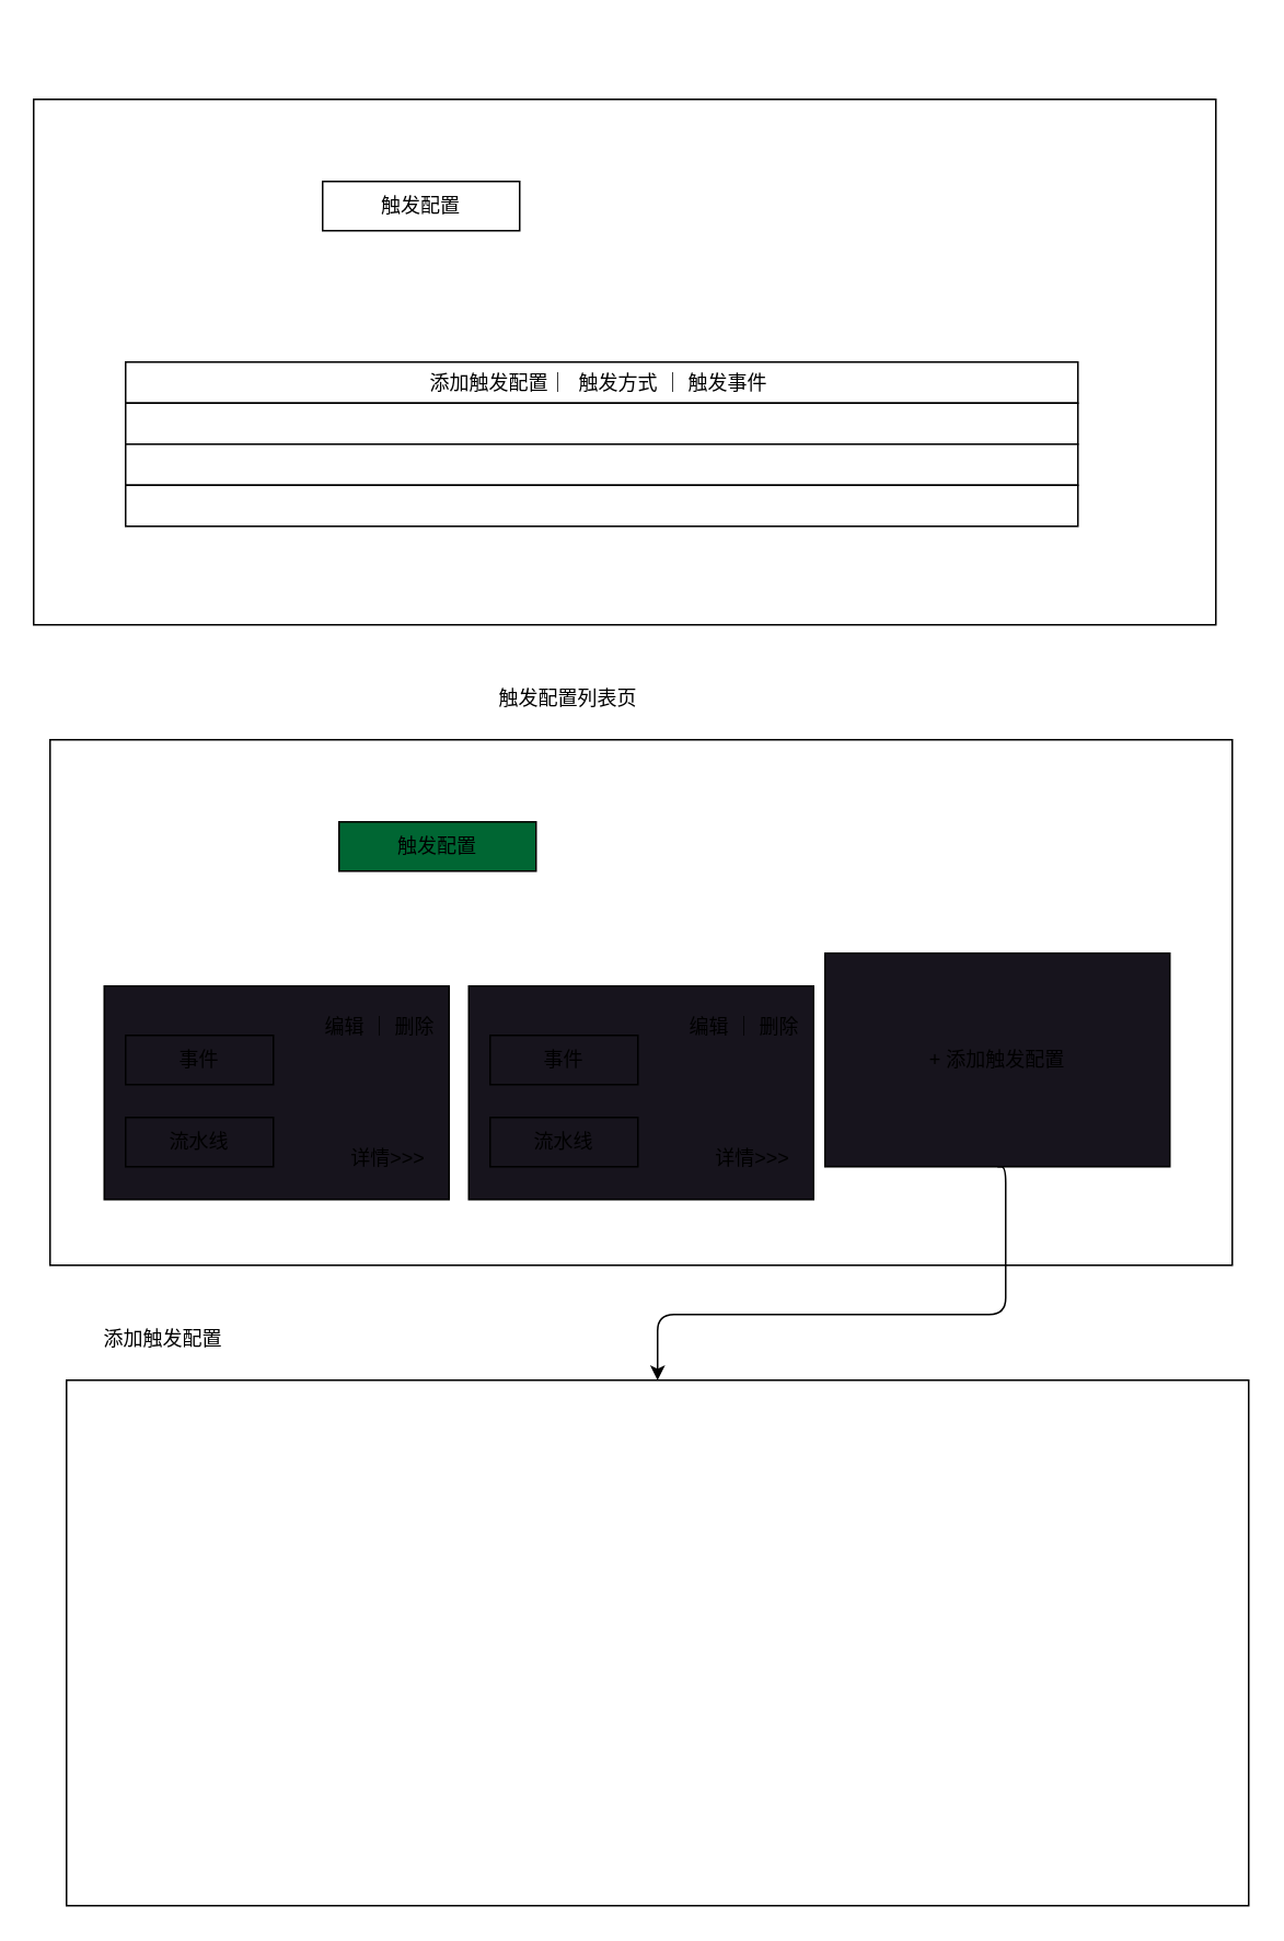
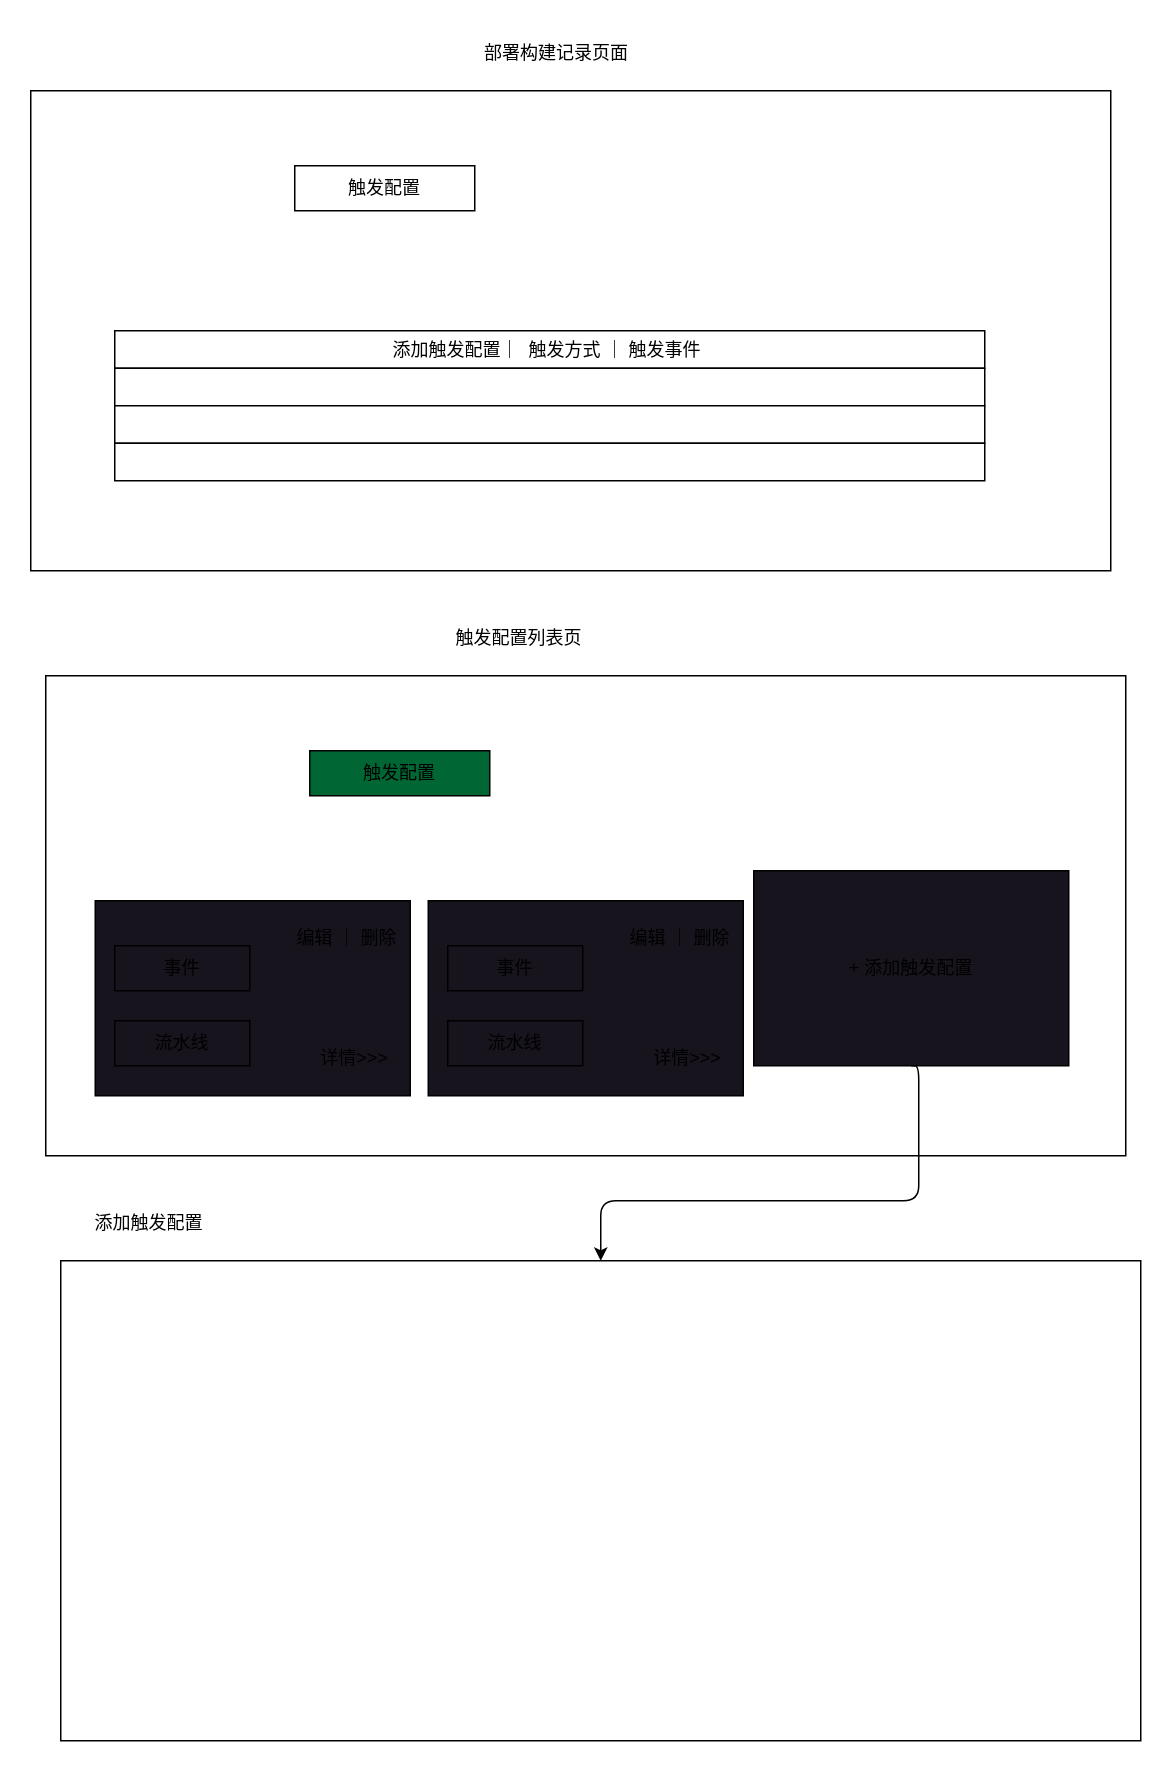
  <mxCell id="0" />
  <mxCell id="1" parent="0" />
  <mxCell id="2" value="" style="rounded=0;whiteSpace=wrap;html=1;" vertex="1" parent="1"><mxGeometry x="20" y="60" width="720" height="320" as="geometry" /></mxCell>
+ <mxCell id="3" value="&amp;nbsp;部署构建记录页面" style="text;html=1;strokeColor=none;fillColor=none;align=center;verticalAlign=middle;whiteSpace=wrap;rounded=0;" vertex="1" parent="1"><mxGeometry x="306" y="20" width="126" height="30" as="geometry" /></mxCell>
  <mxCell id="4" value="添加触发配置｜&amp;nbsp; 触发方式 ｜ 触发事件&amp;nbsp;" style="rounded=0;whiteSpace=wrap;html=1;" vertex="1" parent="1"><mxGeometry x="76" y="220" width="580" height="25" as="geometry" /></mxCell>
  <mxCell id="5" value="触发配置" style="rounded=0;whiteSpace=wrap;html=1;" vertex="1" parent="1"><mxGeometry x="196" y="110" width="120" height="30" as="geometry" /></mxCell>
  <mxCell id="6" value="" style="rounded=0;whiteSpace=wrap;html=1;" vertex="1" parent="1"><mxGeometry x="76" y="245" width="580" height="25" as="geometry" /></mxCell>
  <mxCell id="7" value="" style="rounded=0;whiteSpace=wrap;html=1;" vertex="1" parent="1"><mxGeometry x="76" y="270" width="580" height="25" as="geometry" /></mxCell>
  <mxCell id="8" value="" style="rounded=0;whiteSpace=wrap;html=1;" vertex="1" parent="1"><mxGeometry x="76" y="295" width="580" height="25" as="geometry" /></mxCell>
  <mxCell id="9" value="" style="rounded=0;whiteSpace=wrap;html=1;" vertex="1" parent="1"><mxGeometry x="30" y="450" width="720" height="320" as="geometry" /></mxCell>
  <mxCell id="10" value="触发配置" style="rounded=0;whiteSpace=wrap;html=1;fillColor=#006633;" vertex="1" parent="1"><mxGeometry x="206" y="500" width="120" height="30" as="geometry" /></mxCell>
  <mxCell id="11" value="&amp;nbsp;触发配置列表页" style="text;html=1;strokeColor=none;fillColor=none;align=center;verticalAlign=middle;whiteSpace=wrap;rounded=0;" vertex="1" parent="1"><mxGeometry x="281" y="410" width="126" height="30" as="geometry" /></mxCell>
  <mxCell id="12" value="" style="rounded=0;whiteSpace=wrap;html=1;fillColor=#17141d;" vertex="1" parent="1"><mxGeometry x="63" y="600" width="210" height="130" as="geometry" /></mxCell>
  <mxCell id="13" style="edgeStyle=orthogonalEdgeStyle;html=1;exitX=0.5;exitY=1;exitDx=0;exitDy=0;entryX=0.5;entryY=0;entryDx=0;entryDy=0;" edge="1" parent="1" source="14" target="24"><mxGeometry relative="1" as="geometry"><Array as="points"><mxPoint x="612" y="800" /><mxPoint x="400" y="800" /></Array></mxGeometry></mxCell>
  <mxCell id="14" value="+ 添加触发配置" style="rounded=0;whiteSpace=wrap;html=1;fillColor=#17141d;" vertex="1" parent="1"><mxGeometry x="502" y="580" width="210" height="130" as="geometry" /></mxCell>
  <mxCell id="15" value="事件" style="rounded=0;whiteSpace=wrap;html=1;fillColor=#17141d;" vertex="1" parent="1"><mxGeometry x="76" y="630" width="90" height="30" as="geometry" /></mxCell>
  <mxCell id="16" value="流水线" style="rounded=0;whiteSpace=wrap;html=1;fillColor=#17141d;" vertex="1" parent="1"><mxGeometry x="76" y="680" width="90" height="30" as="geometry" /></mxCell>
  <mxCell id="17" value="详情&amp;gt;&amp;gt;&amp;gt;" style="text;html=1;strokeColor=none;fillColor=none;align=center;verticalAlign=middle;whiteSpace=wrap;rounded=0;" vertex="1" parent="1"><mxGeometry x="206" y="690" width="60" height="30" as="geometry" /></mxCell>
  <mxCell id="18" value="编辑 ｜ 删除" style="text;html=1;strokeColor=none;fillColor=none;align=center;verticalAlign=middle;whiteSpace=wrap;rounded=0;" vertex="1" parent="1"><mxGeometry x="196" y="610" width="70" height="30" as="geometry" /></mxCell>
  <mxCell id="19" value="" style="rounded=0;whiteSpace=wrap;html=1;fillColor=#17141d;" vertex="1" parent="1"><mxGeometry x="285" y="600" width="210" height="130" as="geometry" /></mxCell>
  <mxCell id="20" value="事件" style="rounded=0;whiteSpace=wrap;html=1;fillColor=#17141d;" vertex="1" parent="1"><mxGeometry x="298" y="630" width="90" height="30" as="geometry" /></mxCell>
  <mxCell id="21" value="流水线" style="rounded=0;whiteSpace=wrap;html=1;fillColor=#17141d;" vertex="1" parent="1"><mxGeometry x="298" y="680" width="90" height="30" as="geometry" /></mxCell>
  <mxCell id="22" value="详情&amp;gt;&amp;gt;&amp;gt;" style="text;html=1;strokeColor=none;fillColor=none;align=center;verticalAlign=middle;whiteSpace=wrap;rounded=0;" vertex="1" parent="1"><mxGeometry x="428" y="690" width="60" height="30" as="geometry" /></mxCell>
  <mxCell id="23" value="编辑 ｜ 删除" style="text;html=1;strokeColor=none;fillColor=none;align=center;verticalAlign=middle;whiteSpace=wrap;rounded=0;" vertex="1" parent="1"><mxGeometry x="418" y="610" width="70" height="30" as="geometry" /></mxCell>
  <mxCell id="24" value="" style="rounded=0;whiteSpace=wrap;html=1;" vertex="1" parent="1"><mxGeometry x="40" y="840" width="720" height="320" as="geometry" /></mxCell>
  <mxCell id="25" value="添加触发配置" style="text;html=1;strokeColor=none;fillColor=none;align=center;verticalAlign=middle;whiteSpace=wrap;rounded=0;" vertex="1" parent="1"><mxGeometry x="36" y="800" width="126" height="30" as="geometry" /></mxCell>
